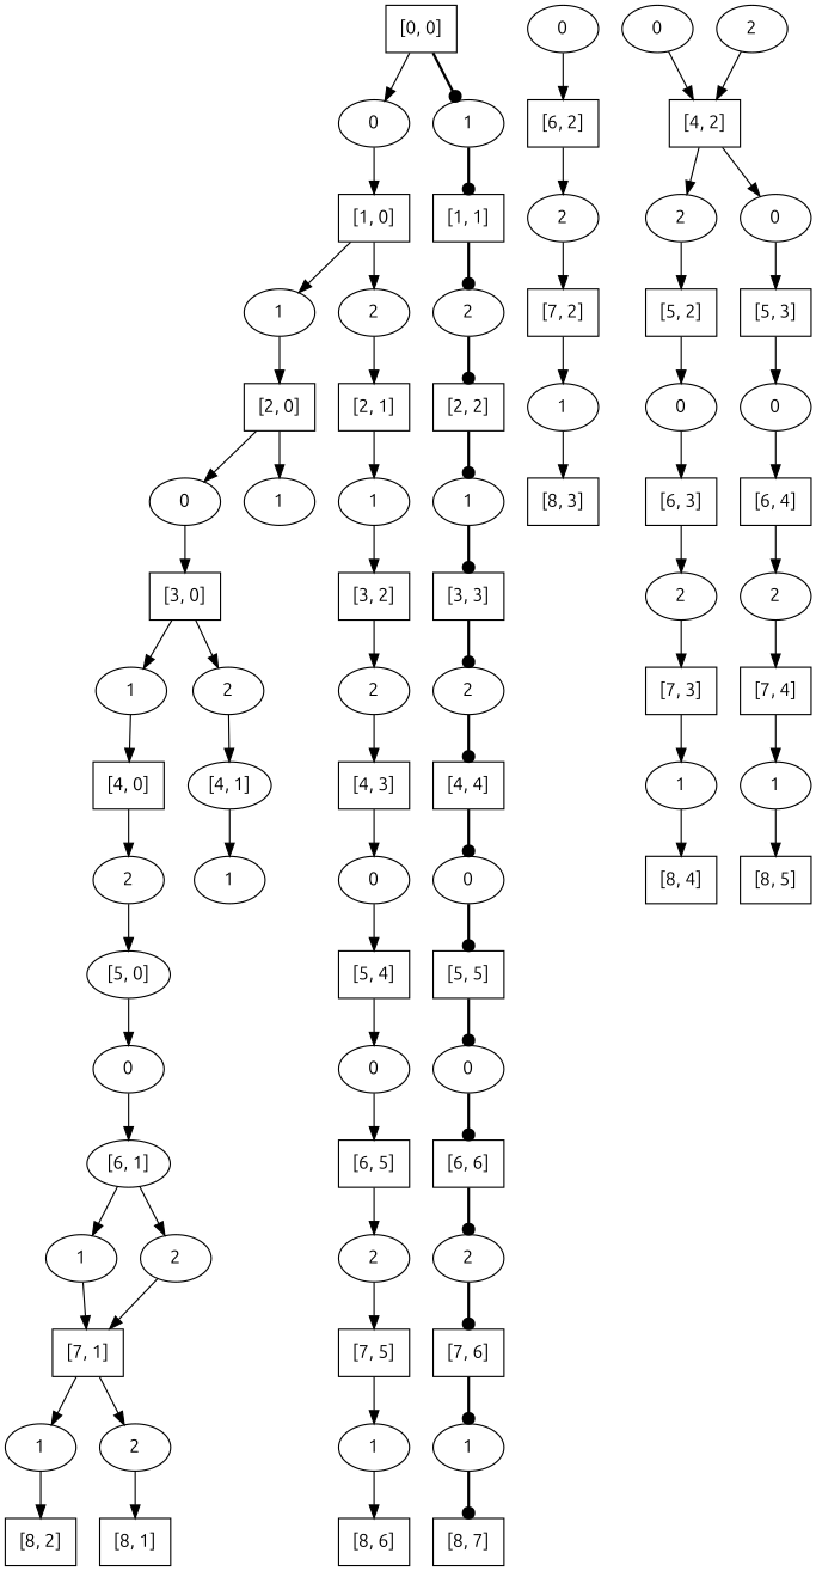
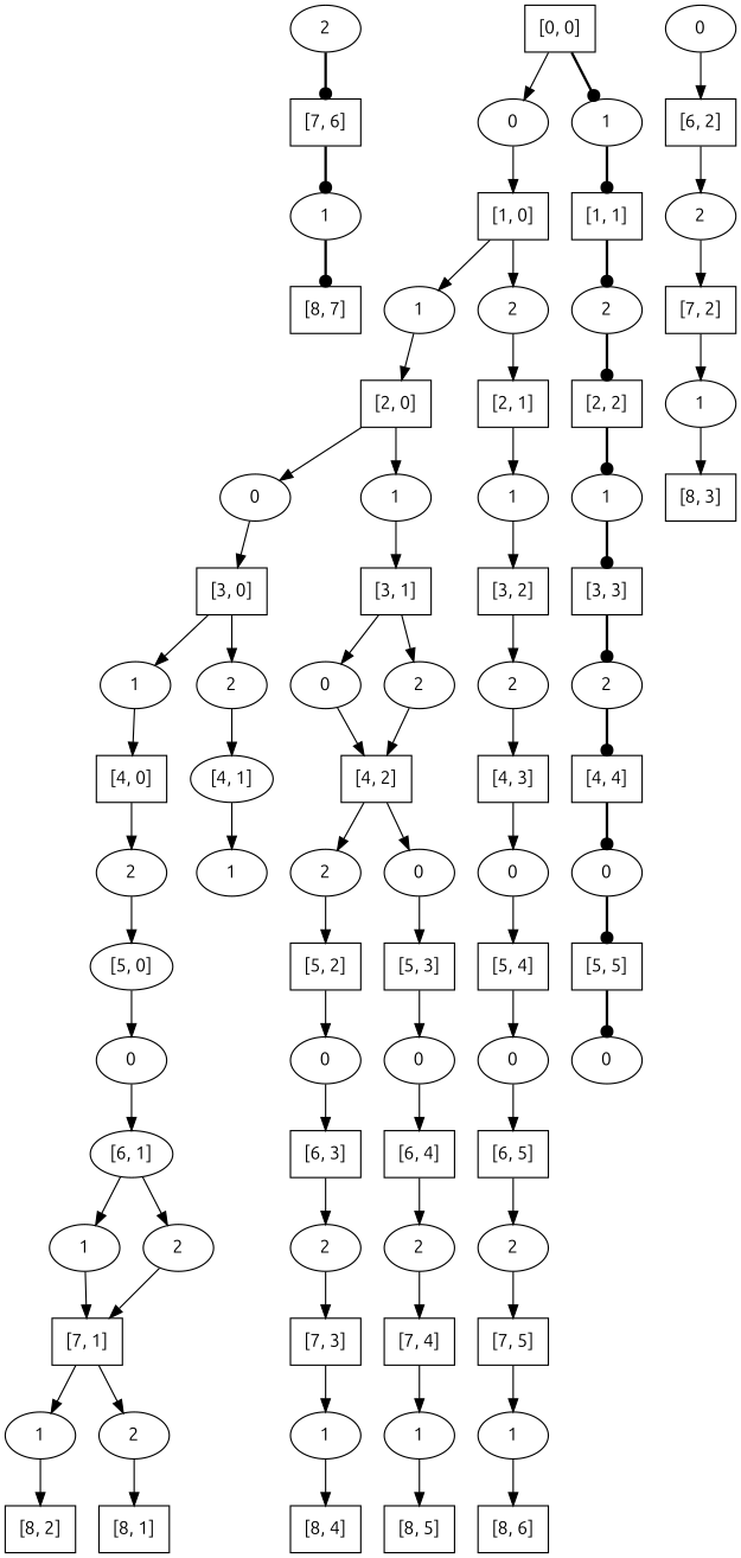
  digraph {
    fontname=Ubuntu
    node [fontname=Ubuntu]
    edge [fontname=Ubuntu]
    "[8, 7]" [shape=box]
    "[5, 4]" [shape=box]
    n3 [label=0]
    "[6, 5]" [shape=box]
    n5 [label=2]
    "[7, 5]" [shape=box]
    "[4, 3]" [shape=box]
    n8 [label=0]
    n9 [label=1]
    "[8, 6]" [shape=box]
    "[8, 2]" [shape=box]
    "[1, 1]" [shape=box]
    n13 [label=2]
    "[2, 2]" [shape=box]
    n15 [label=1]
    "[3, 3]" [shape=box]
    "[7, 2]" [shape=box]
    n18 [label=1]
    "[8, 3]" [shape=box]
    "[6, 3]" [shape=box]
    n21 [label=2]
    "[7, 3]" [shape=box]
    n23 [label=1]
    "[8, 4]" [shape=box]
    "[5, 2]" [shape=box]
    n26 [label=0]
    "[2, 1]" [shape=box]
    n28 [label=1]
    "[3, 2]" [shape=box]
    n30 [label=2]
    "[7, 6]" [shape=box]
    n32 [label=1]
    "[8, 1]" [shape=box]
    "[7, 1]" [shape=box]
    n35 [label=1]
    n36 [label=2]
    n37 [label=0]
    "[6, 2]" [shape=box]
    n39 [label=2]
    "[8, 5]" [shape=box]
    "[4, 2]" [shape=box]
    n42 [label=2]
    n43 [label=0]
    "[5, 3]" [shape=box]
+   "[3, 1]" [shape=box]
    n46 [label=0]
    n47 [label=2]
    "[4, 1]" [shape=ellipse]
    n49 [label=1]
    n50 [label=2]
    "[4, 4]" [shape=box]
    n52 [label=0]
    "[5, 5]" [shape=box]
    "[0, 0]" [shape=box]
    n55 [label=0]
    n56 [label=1]
    "[1, 0]" [shape=box]
    n58 [label=1]
    n59 [label=2]
    "[2, 0]" [shape=box]
    n61 [label=0]
-   "[6, 6]" [shape=box]
    n63 [label=2]
    "[5, 0]" [shape=ellipse]
    n65 [label=0]
    "[6, 1]" [shape=ellipse]
    n67 [label=1]
    n68 [label=2]
    n69 [label=0]
    n70 [label=1]
    "[3, 0]" [shape=box]
    n72 [label=1]
    n73 [label=2]
    "[4, 0]" [shape=box]
    "[7, 4]" [shape=box]
    n76 [label=1]
    n77 [label=2]
    n78 [label=0]
    "[6, 4]" [shape=box]
    n80 [label=2]
    "[5, 4]" -> n3
    n3 -> "[6, 5]"
    "[6, 5]" -> n5
    n5 -> "[7, 5]"
    "[7, 5]" -> n9
    "[4, 3]" -> n8
    n8 -> "[5, 4]"
    n9 -> "[8, 6]"
    "[1, 1]" -> n13 [arrowhead=dot style=bold]
    n13 -> "[2, 2]" [arrowhead=dot style=bold]
    "[2, 2]" -> n15 [arrowhead=dot style=bold]
    n15 -> "[3, 3]" [arrowhead=dot style=bold]
    "[3, 3]" -> n50 [arrowhead=dot style=bold]
    "[7, 2]" -> n18
    n18 -> "[8, 3]"
    "[6, 3]" -> n21
    n21 -> "[7, 3]"
    "[7, 3]" -> n23
    n23 -> "[8, 4]"
    "[5, 2]" -> n26
    n26 -> "[6, 3]"
    "[2, 1]" -> n28
    n28 -> "[3, 2]"
    "[3, 2]" -> n30
    n30 -> "[4, 3]"
    "[7, 6]" -> n32 [arrowhead=dot style=bold]
    n32 -> "[8, 7]" [arrowhead=dot style=bold]
    "[7, 1]" -> n35
    "[7, 1]" -> n36
    n35 -> "[8, 2]"
    n36 -> "[8, 1]"
    n37 -> "[6, 2]"
    "[6, 2]" -> n39
    n39 -> "[7, 2]"
    "[4, 2]" -> n42
    "[4, 2]" -> n43
    n42 -> "[5, 2]"
    n43 -> "[5, 3]"
    "[5, 3]" -> n78
+   "[3, 1]" -> n46
+   "[3, 1]" -> n47
    n46 -> "[4, 2]"
    n47 -> "[4, 2]"
    "[4, 1]" -> n49
    n50 -> "[4, 4]" [arrowhead=dot style=bold]
    "[4, 4]" -> n52 [arrowhead=dot style=bold]
    n52 -> "[5, 5]" [arrowhead=dot style=bold]
    "[5, 5]" -> n61 [arrowhead=dot style=bold]
    "[0, 0]" -> n55
    "[0, 0]" -> n56 [arrowhead=dot style=bold]
    n55 -> "[1, 0]"
    n56 -> "[1, 1]" [arrowhead=dot style=bold]
    "[1, 0]" -> n58
    "[1, 0]" -> n59
    n58 -> "[2, 0]"
    n59 -> "[2, 1]"
    "[2, 0]" -> n69
    "[2, 0]" -> n70
-   n61 -> "[6, 6]" [arrowhead=dot style=bold]
-   "[6, 6]" -> n63 [arrowhead=dot style=bold]
    n63 -> "[7, 6]" [arrowhead=dot style=bold]
    "[5, 0]" -> n65
    n65 -> "[6, 1]"
    "[6, 1]" -> n67
    "[6, 1]" -> n68
    n67 -> "[7, 1]"
    n68 -> "[7, 1]"
    n69 -> "[3, 0]"
+   n70 -> "[3, 1]"
    "[3, 0]" -> n72
    "[3, 0]" -> n73
    n72 -> "[4, 0]"
    n73 -> "[4, 1]"
    "[4, 0]" -> n77
    "[7, 4]" -> n76
    n76 -> "[8, 5]"
    n77 -> "[5, 0]"
    n78 -> "[6, 4]"
    "[6, 4]" -> n80
    n80 -> "[7, 4]"
  }
